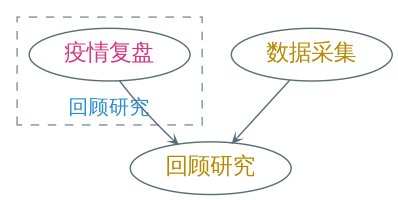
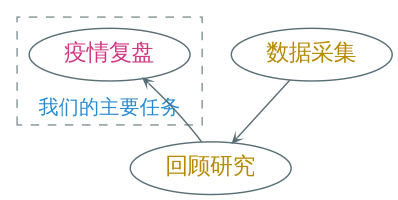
  digraph {
    fontname="DejaVu Sans Mono"
    nodesep=0.4
    rankdir=TB
    ranksep=0.6
    node [color="#586e75" fontcolor="#b58900" fontname="DejaVu Sans Mono" fontsize=16 shape=ellipse]
    edge [arrowhead=vee arrowsize=0.5 color="#586e75" fontcolor="#268bd2" fontname="DejaVu Sans Mono" fontsize=16]
    "疫情复盘" [fontcolor="#d33682"]
    "回顾研究"
    "数据采集"
    subgraph cluster_1 {
      color="#839496"
      fontcolor="#268bd2"
-     label="回顾研究"
+     label="我们的主要任务"
      labelloc=b
      style=dashed
      "疫情复盘"
    }
-   "疫情复盘" -> "回顾研究"
+   "回顾研究" -> "疫情复盘"
    "数据采集" -> "回顾研究"
  }
